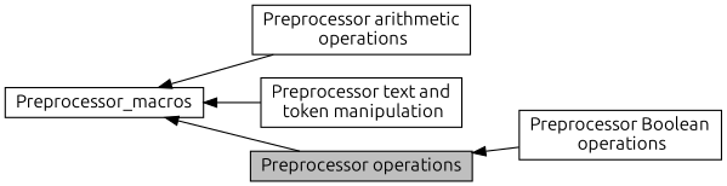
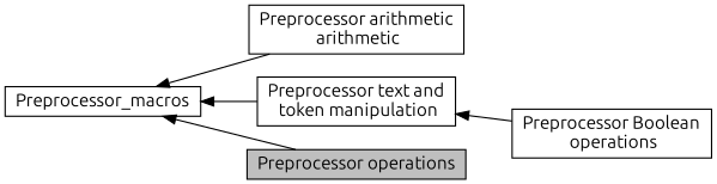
  digraph {
    fontname=Ubuntu
    rankdir=LR
    node [color=black fillcolor=white fontname=Ubuntu fontsize=14 shape=box style=filled]
    edge [dir=back fontname=Ubuntu fontsize=14 labelfontname=Helvetica labelfontsize=14 shape=plaintext style=solid]
-   n1 [height=0.2 label="Preprocessor arithmetic\l operations" width=0.4]
+   n1 [height=0.2 label="Preprocessor arithmetic\l arithmetic" width=0.4]
    n2 [height=0.2 label="Preprocessor text and\l token manipulation" width=0.4]
    n3 [height=0.2 label="Preprocessor Boolean\l operations" width=0.4]
    n4 [fillcolor=grey75 fontcolor=black height=0.2 label="Preprocessor operations" width=0.4]
    n5 [height=0.2 label=Preprocessor_macros width=0.4]
-   n4 -> n3
+   n2 -> n3
    n5 -> n1
    n5 -> n2
    n5 -> n4
  }
